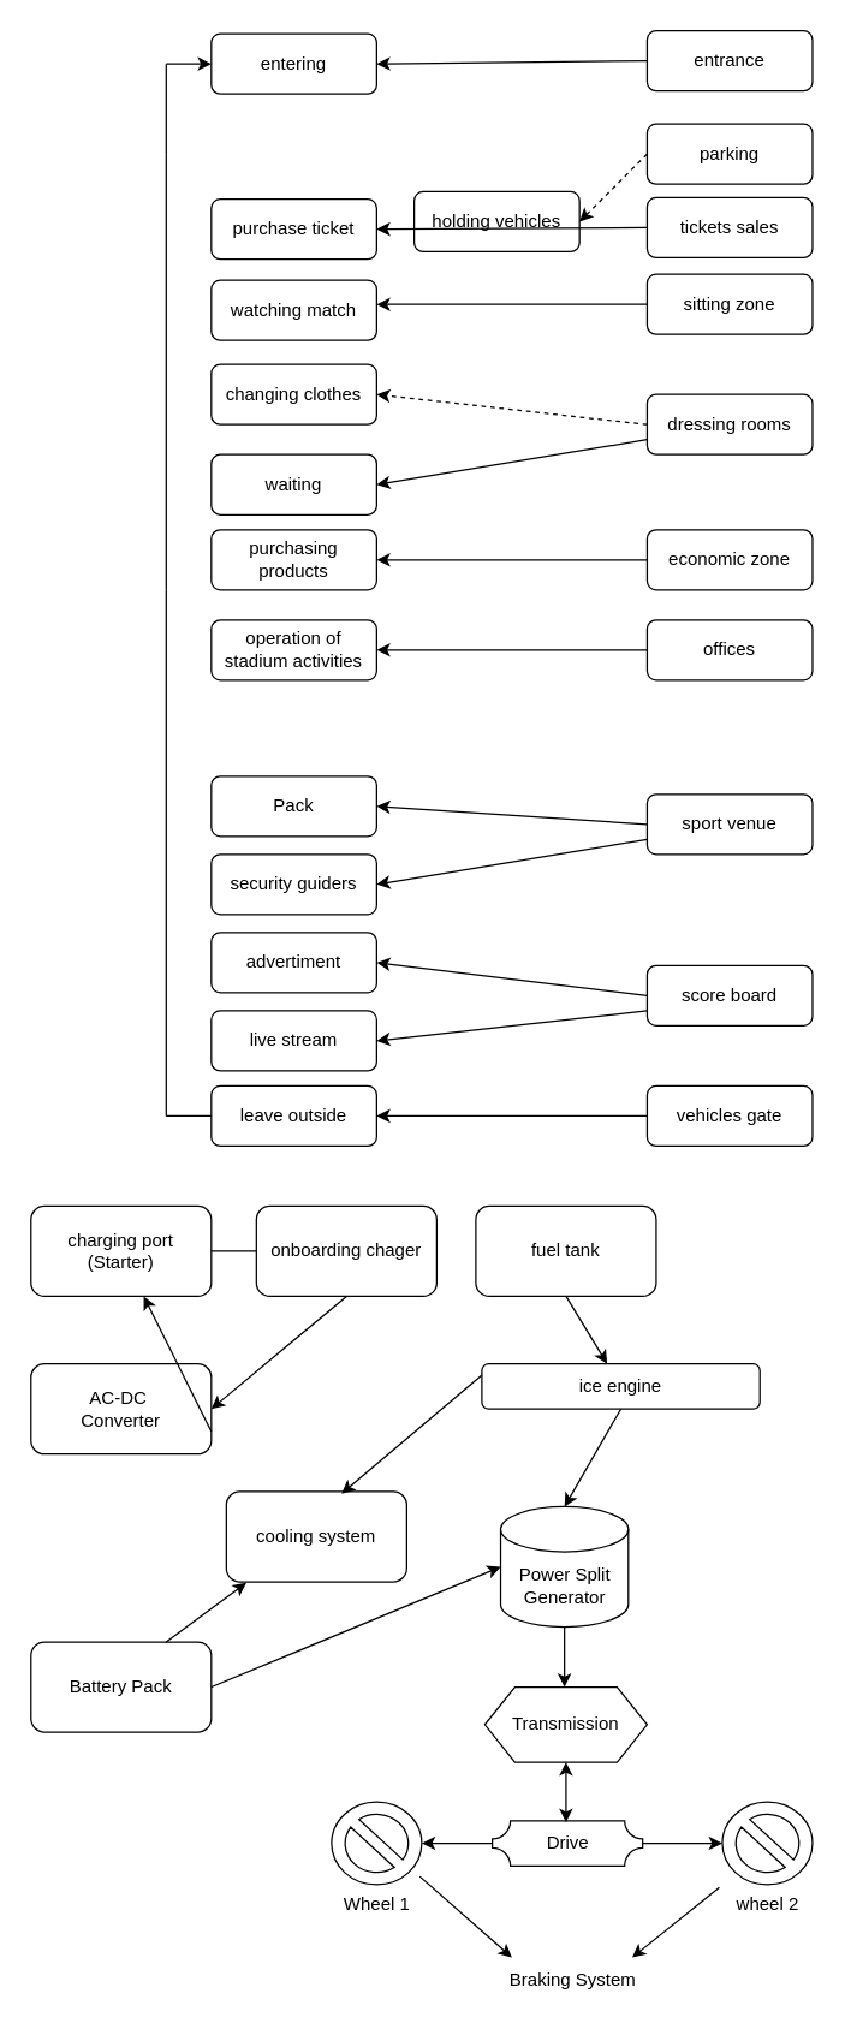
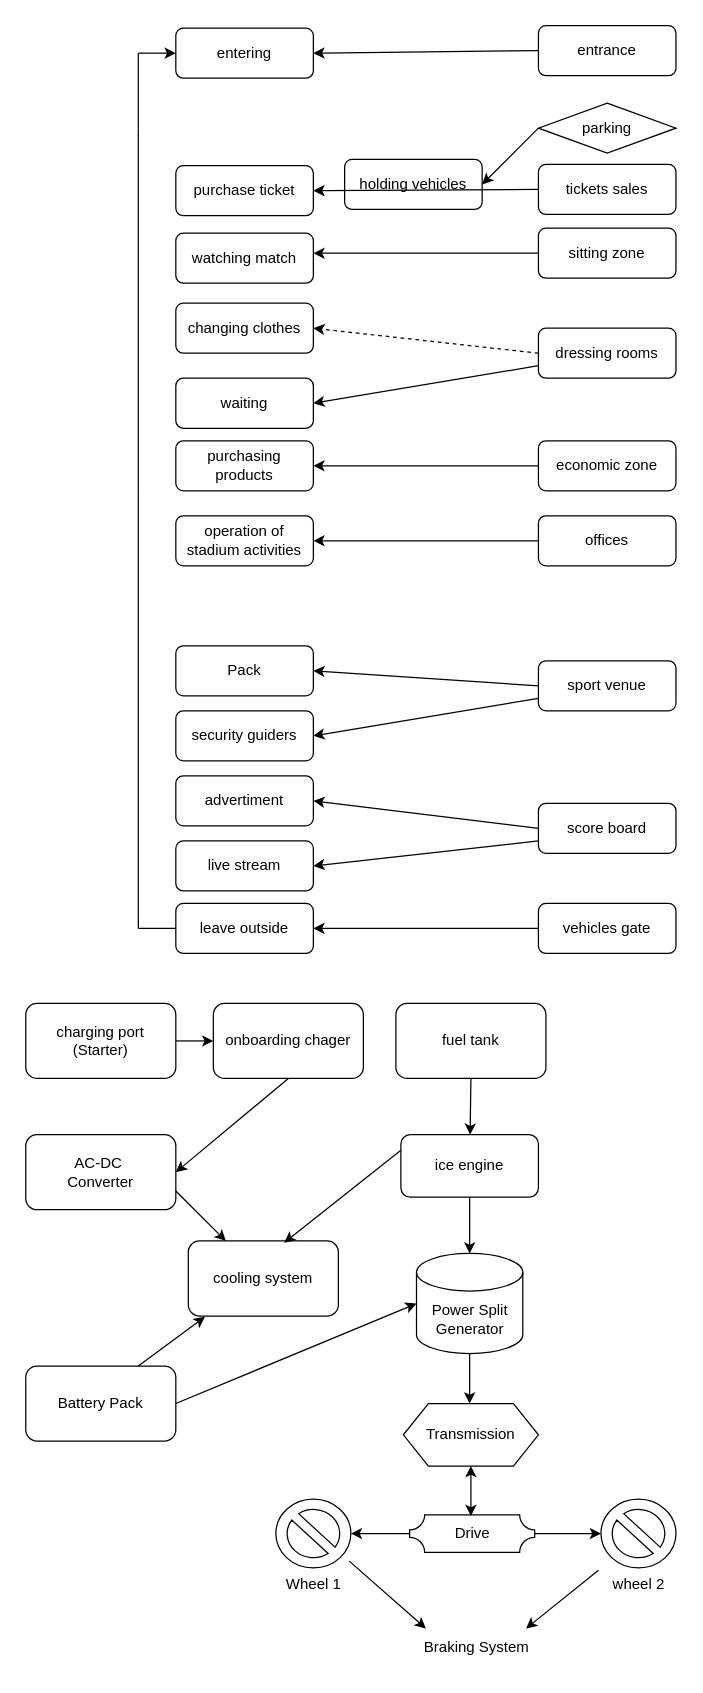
  <mxCell id="0" />
  <mxCell id="1" parent="0" />
  <mxCell id="2" value="entering" style="rounded=1;whiteSpace=wrap;html=1;" vertex="1" parent="1"><mxGeometry x="140" y="22" width="110" height="40" as="geometry" /></mxCell>
  <mxCell id="3" value="waiting" style="rounded=1;whiteSpace=wrap;html=1;" vertex="1" parent="1"><mxGeometry x="140" y="302" width="110" height="40" as="geometry" /></mxCell>
  <mxCell id="4" value="changing clothes" style="rounded=1;whiteSpace=wrap;html=1;" vertex="1" parent="1"><mxGeometry x="140" y="242" width="110" height="40" as="geometry" /></mxCell>
  <mxCell id="5" value="watching match" style="rounded=1;whiteSpace=wrap;html=1;" vertex="1" parent="1"><mxGeometry x="140" y="186" width="110" height="40" as="geometry" /></mxCell>
  <mxCell id="6" value="purchase ticket" style="rounded=1;whiteSpace=wrap;html=1;" vertex="1" parent="1"><mxGeometry x="140" y="132" width="110" height="40" as="geometry" /></mxCell>
  <mxCell id="7" value="holding vehicles" style="rounded=1;whiteSpace=wrap;html=1;" vertex="1" parent="1"><mxGeometry x="275" y="127" width="110" height="40" as="geometry" /></mxCell>
  <mxCell id="8" value="purchasing products" style="rounded=1;whiteSpace=wrap;html=1;" vertex="1" parent="1"><mxGeometry x="140" y="352" width="110" height="40" as="geometry" /></mxCell>
  <mxCell id="9" value="operation of stadium activities" style="rounded=1;whiteSpace=wrap;html=1;" vertex="1" parent="1"><mxGeometry x="140" y="412" width="110" height="40" as="geometry" /></mxCell>
  <mxCell id="10" value="Pack" style="rounded=1;whiteSpace=wrap;html=1;" vertex="1" parent="1"><mxGeometry x="140" y="516" width="110" height="40" as="geometry" /></mxCell>
  <mxCell id="11" value="security guiders" style="rounded=1;whiteSpace=wrap;html=1;" vertex="1" parent="1"><mxGeometry x="140" y="568" width="110" height="40" as="geometry" /></mxCell>
  <mxCell id="12" value="advertiment" style="rounded=1;whiteSpace=wrap;html=1;" vertex="1" parent="1"><mxGeometry x="140" y="620" width="110" height="40" as="geometry" /></mxCell>
  <mxCell id="13" value="live stream" style="rounded=1;whiteSpace=wrap;html=1;" vertex="1" parent="1"><mxGeometry x="140" y="672" width="110" height="40" as="geometry" /></mxCell>
  <mxCell id="14" value="leave outside" style="rounded=1;whiteSpace=wrap;html=1;" vertex="1" parent="1"><mxGeometry x="140" y="722" width="110" height="40" as="geometry" /></mxCell>
  <mxCell id="15" value="entrance" style="rounded=1;whiteSpace=wrap;html=1;" vertex="1" parent="1"><mxGeometry x="430" y="20" width="110" height="40" as="geometry" /></mxCell>
  <mxCell id="16" value="dressing rooms" style="rounded=1;whiteSpace=wrap;html=1;" vertex="1" parent="1"><mxGeometry x="430" y="262" width="110" height="40" as="geometry" /></mxCell>
  <mxCell id="17" value="sitting zone" style="rounded=1;whiteSpace=wrap;html=1;" vertex="1" parent="1"><mxGeometry x="430" y="182" width="110" height="40" as="geometry" /></mxCell>
  <mxCell id="18" value="tickets sales" style="rounded=1;whiteSpace=wrap;html=1;" vertex="1" parent="1"><mxGeometry x="430" y="131" width="110" height="40" as="geometry" /></mxCell>
- <mxCell id="19" value="parking" style="rounded=1;whiteSpace=wrap;html=1;" vertex="1" parent="1"><mxGeometry x="430" y="82" width="110" height="40" as="geometry" /></mxCell>
+ <mxCell id="19" value="parking" style="rhombus;whiteSpace=wrap;html=1;" vertex="1" parent="1"><mxGeometry x="430" y="82" width="110" height="40" as="geometry" /></mxCell>
  <mxCell id="20" value="score board" style="rounded=1;whiteSpace=wrap;html=1;" vertex="1" parent="1"><mxGeometry x="430" y="642" width="110" height="40" as="geometry" /></mxCell>
  <mxCell id="21" value="sport venue" style="rounded=1;whiteSpace=wrap;html=1;" vertex="1" parent="1"><mxGeometry x="430" y="528" width="110" height="40" as="geometry" /></mxCell>
  <mxCell id="22" value="offices" style="rounded=1;whiteSpace=wrap;html=1;" vertex="1" parent="1"><mxGeometry x="430" y="412" width="110" height="40" as="geometry" /></mxCell>
  <mxCell id="23" value="economic zone" style="rounded=1;whiteSpace=wrap;html=1;" vertex="1" parent="1"><mxGeometry x="430" y="352" width="110" height="40" as="geometry" /></mxCell>
  <mxCell id="24" value="vehicles gate" style="rounded=1;whiteSpace=wrap;html=1;" vertex="1" parent="1"><mxGeometry x="430" y="722" width="110" height="40" as="geometry" /></mxCell>
  <mxCell id="25" value="" style="endArrow=classic;html=1;rounded=0;exitX=0;exitY=0.5;exitDx=0;exitDy=0;entryX=1;entryY=0.5;entryDx=0;entryDy=0;" edge="1" parent="1" source="24" target="14"><mxGeometry width="50" height="50" relative="1" as="geometry"><mxPoint x="480" y="632" as="sourcePoint" /><mxPoint x="530" y="582" as="targetPoint" /></mxGeometry></mxCell>
  <mxCell id="26" value="" style="endArrow=classic;html=1;rounded=0;exitX=0;exitY=0.75;exitDx=0;exitDy=0;entryX=1;entryY=0.5;entryDx=0;entryDy=0;" edge="1" parent="1" source="20" target="13"><mxGeometry width="50" height="50" relative="1" as="geometry"><mxPoint x="430" y="662" as="sourcePoint" /><mxPoint x="480" y="612" as="targetPoint" /></mxGeometry></mxCell>
  <mxCell id="27" value="" style="endArrow=classic;html=1;rounded=0;exitX=0;exitY=0.5;exitDx=0;exitDy=0;entryX=1;entryY=0.5;entryDx=0;entryDy=0;" edge="1" parent="1" source="20" target="12"><mxGeometry width="50" height="50" relative="1" as="geometry"><mxPoint x="340" y="652" as="sourcePoint" /><mxPoint x="390" y="602" as="targetPoint" /></mxGeometry></mxCell>
  <mxCell id="28" value="" style="endArrow=classic;html=1;rounded=0;exitX=0;exitY=0.75;exitDx=0;exitDy=0;entryX=1;entryY=0.5;entryDx=0;entryDy=0;" edge="1" parent="1" source="21" target="11"><mxGeometry width="50" height="50" relative="1" as="geometry"><mxPoint x="370" y="552" as="sourcePoint" /><mxPoint x="420" y="502" as="targetPoint" /></mxGeometry></mxCell>
  <mxCell id="29" value="" style="endArrow=classic;html=1;rounded=0;exitX=0;exitY=0.5;exitDx=0;exitDy=0;entryX=1;entryY=0.5;entryDx=0;entryDy=0;" edge="1" parent="1" source="21" target="10"><mxGeometry width="50" height="50" relative="1" as="geometry"><mxPoint x="290" y="532" as="sourcePoint" /><mxPoint x="340" y="482" as="targetPoint" /></mxGeometry></mxCell>
  <mxCell id="30" value="" style="endArrow=classic;html=1;rounded=0;exitX=0;exitY=0.5;exitDx=0;exitDy=0;entryX=1;entryY=0.5;entryDx=0;entryDy=0;" edge="1" parent="1" source="22" target="9"><mxGeometry width="50" height="50" relative="1" as="geometry"><mxPoint x="390" y="442" as="sourcePoint" /><mxPoint x="440" y="392" as="targetPoint" /></mxGeometry></mxCell>
  <mxCell id="31" value="" style="endArrow=classic;html=1;rounded=0;exitX=0;exitY=0.5;exitDx=0;exitDy=0;entryX=1;entryY=0.5;entryDx=0;entryDy=0;" edge="1" parent="1" source="23" target="8"><mxGeometry width="50" height="50" relative="1" as="geometry"><mxPoint x="380" y="352" as="sourcePoint" /><mxPoint x="430" y="302" as="targetPoint" /></mxGeometry></mxCell>
  <mxCell id="32" value="" style="endArrow=classic;html=1;rounded=0;exitX=0;exitY=0.75;exitDx=0;exitDy=0;entryX=1;entryY=0.5;entryDx=0;entryDy=0;" edge="1" parent="1" source="16" target="3"><mxGeometry width="50" height="50" relative="1" as="geometry"><mxPoint x="330" y="282" as="sourcePoint" /><mxPoint x="380" y="232" as="targetPoint" /></mxGeometry></mxCell>
  <mxCell id="33" value="" style="endArrow=classic;html=1;rounded=0;exitX=0;exitY=0.5;exitDx=0;exitDy=0;entryX=1;entryY=0.5;entryDx=0;entryDy=0;dashed=1;" edge="1" parent="1" source="16" target="4"><mxGeometry width="50" height="50" relative="1" as="geometry"><mxPoint x="330" y="262" as="sourcePoint" /><mxPoint x="380" y="212" as="targetPoint" /></mxGeometry></mxCell>
  <mxCell id="34" value="" style="endArrow=classic;html=1;rounded=0;exitX=0;exitY=0.5;exitDx=0;exitDy=0;entryX=1;entryY=0.5;entryDx=0;entryDy=0;" edge="1" parent="1" source="15" target="2"><mxGeometry width="50" height="50" relative="1" as="geometry"><mxPoint x="300" y="22" as="sourcePoint" /><mxPoint x="350" as="targetPoint" y="-28" /></mxGeometry></mxCell>
- <mxCell id="35" value="" style="endArrow=classic;html=1;rounded=0;exitX=0;exitY=0.5;exitDx=0;exitDy=0;entryX=1;entryY=0.5;entryDx=0;entryDy=0;dashed=1;" edge="1" parent="1" source="19" target="7"><mxGeometry width="50" height="50" relative="1" as="geometry"><mxPoint x="300" y="102" as="sourcePoint" /><mxPoint x="350" y="52" as="targetPoint" /></mxGeometry></mxCell>
+ <mxCell id="35" value="" style="endArrow=classic;html=1;rounded=0;exitX=0;exitY=0.5;exitDx=0;exitDy=0;entryX=1;entryY=0.5;entryDx=0;entryDy=0;" edge="1" parent="1" source="19" target="7"><mxGeometry width="50" height="50" relative="1" as="geometry"><mxPoint x="300" y="102" as="sourcePoint" /><mxPoint x="350" y="52" as="targetPoint" /></mxGeometry></mxCell>
  <mxCell id="36" value="" style="endArrow=classic;html=1;rounded=0;exitX=0;exitY=0.5;exitDx=0;exitDy=0;entryX=1;entryY=0.5;entryDx=0;entryDy=0;" edge="1" parent="1" source="18" target="6"><mxGeometry width="50" height="50" relative="1" as="geometry"><mxPoint x="290" y="192" as="sourcePoint" /><mxPoint x="340" y="142" as="targetPoint" /></mxGeometry></mxCell>
  <mxCell id="37" value="" style="endArrow=classic;html=1;rounded=0;exitX=0;exitY=0.5;exitDx=0;exitDy=0;" edge="1" parent="1" source="17"><mxGeometry width="50" height="50" relative="1" as="geometry"><mxPoint x="320" y="232" as="sourcePoint" /><mxPoint x="250" y="202" as="targetPoint" /></mxGeometry></mxCell>
  <mxCell id="38" value="" style="endArrow=none;html=1;rounded=0;" edge="1" parent="1"><mxGeometry width="50" height="50" relative="1" as="geometry"><mxPoint x="110" y="742" as="sourcePoint" /><mxPoint x="140" y="742" as="targetPoint" /></mxGeometry></mxCell>
  <mxCell id="39" value="" style="endArrow=none;html=1;rounded=0;" edge="1" parent="1"><mxGeometry width="50" height="50" relative="1" as="geometry"><mxPoint x="110" y="742" as="sourcePoint" /><mxPoint x="110" y="392" as="targetPoint" /></mxGeometry></mxCell>
  <mxCell id="40" value="" style="endArrow=none;html=1;rounded=0;" edge="1" parent="1"><mxGeometry width="50" height="50" relative="1" as="geometry"><mxPoint x="110" y="392" as="sourcePoint" /><mxPoint x="110" y="102" as="targetPoint" /></mxGeometry></mxCell>
  <mxCell id="41" value="" style="endArrow=none;html=1;rounded=0;" edge="1" parent="1"><mxGeometry width="50" height="50" relative="1" as="geometry"><mxPoint x="110" y="102" as="sourcePoint" /><mxPoint x="110" y="42" as="targetPoint" /></mxGeometry></mxCell>
  <mxCell id="42" value="" style="endArrow=classic;html=1;rounded=0;entryX=0;entryY=0.5;entryDx=0;entryDy=0;" edge="1" parent="1" target="2"><mxGeometry width="50" height="50" relative="1" as="geometry"><mxPoint x="110" y="42" as="sourcePoint" /><mxPoint x="50" y="2" as="targetPoint" /></mxGeometry></mxCell>
  <mxCell id="43" value="charging port&lt;div&gt;(Starter)&lt;/div&gt;" style="rounded=1;whiteSpace=wrap;html=1;" vertex="1" parent="1"><mxGeometry x="20" y="802" width="120" height="60" as="geometry" /></mxCell>
  <mxCell id="44" value="onboarding chager" style="rounded=1;whiteSpace=wrap;html=1;" vertex="1" parent="1"><mxGeometry x="170" y="802" width="120" height="60" as="geometry" /></mxCell>
- <mxCell id="45" value="ice engine" style="rounded=1;whiteSpace=wrap;html=1;" vertex="1" parent="1"><mxGeometry x="320" y="907" width="185" height="30" as="geometry" /></mxCell>
+ <mxCell id="45" value="ice engine" style="rounded=1;whiteSpace=wrap;html=1;" vertex="1" parent="1"><mxGeometry x="320" y="907" width="110" height="50" as="geometry" /></mxCell>
  <mxCell id="46" value="AC-DC&amp;nbsp;&lt;div&gt;Converter&lt;/div&gt;" style="rounded=1;whiteSpace=wrap;html=1;" vertex="1" parent="1"><mxGeometry x="20" y="907" width="120" height="60" as="geometry" /></mxCell>
  <mxCell id="47" value="cooling system" style="rounded=1;whiteSpace=wrap;html=1;" vertex="1" parent="1"><mxGeometry x="150" y="992" width="120" height="60" as="geometry" /></mxCell>
  <mxCell id="48" value="" style="verticalLabelPosition=bottom;verticalAlign=top;html=1;shape=mxgraph.basic.plaque;dx=6;whiteSpace=wrap;" vertex="1" parent="1"><mxGeometry x="327" y="1211" width="100" height="30" as="geometry" /></mxCell>
  <mxCell id="49" value="Drive" style="text;html=1;align=center;verticalAlign=middle;resizable=0;points=[];autosize=1;strokeColor=none;fillColor=none;" vertex="1" parent="1"><mxGeometry x="352" y="1211" width="50" height="30" as="geometry" /></mxCell>
  <mxCell id="50" value="" style="verticalLabelPosition=bottom;verticalAlign=top;html=1;shape=mxgraph.basic.no_symbol" vertex="1" parent="1"><mxGeometry x="220" y="1198.5" width="60" height="55" as="geometry" /></mxCell>
  <mxCell id="51" value="" style="verticalLabelPosition=bottom;verticalAlign=top;html=1;shape=mxgraph.basic.no_symbol" vertex="1" parent="1"><mxGeometry x="480" y="1198.5" width="60" height="55" as="geometry" /></mxCell>
  <mxCell id="52" value="fuel tank" style="rounded=1;whiteSpace=wrap;html=1;" vertex="1" parent="1"><mxGeometry x="316" y="802" width="120" height="60" as="geometry" /></mxCell>
  <mxCell id="53" value="" style="endArrow=classic;html=1;rounded=0;exitX=0.5;exitY=1;exitDx=0;exitDy=0;" edge="1" parent="1" source="45"><mxGeometry width="50" height="50" relative="1" as="geometry"><mxPoint x="60" y="962" as="sourcePoint" /><mxPoint x="375" y="1002" as="targetPoint" /></mxGeometry></mxCell>
- <mxCell id="54" value="" style="endArrow=none;html=1;rounded=0;exitX=1;exitY=0.5;exitDx=0;exitDy=0;entryX=0;entryY=0.5;entryDx=0;entryDy=0;" edge="1" parent="1" source="43" target="44"><mxGeometry width="50" height="50" relative="1" as="geometry"><mxPoint x="140" y="842" as="sourcePoint" /><mxPoint x="190" y="792" as="targetPoint" /></mxGeometry></mxCell>
+ <mxCell id="54" value="" style="endArrow=classic;html=1;rounded=0;exitX=1;exitY=0.5;exitDx=0;exitDy=0;entryX=0;entryY=0.5;entryDx=0;entryDy=0;" edge="1" parent="1" source="43" target="44"><mxGeometry width="50" height="50" relative="1" as="geometry"><mxPoint x="140" y="842" as="sourcePoint" /><mxPoint x="190" y="792" as="targetPoint" /></mxGeometry></mxCell>
  <mxCell id="55" value="" style="endArrow=classic;html=1;rounded=0;exitX=0.5;exitY=1;exitDx=0;exitDy=0;entryX=1;entryY=0.5;entryDx=0;entryDy=0;" edge="1" parent="1" source="44" target="46"><mxGeometry width="50" height="50" relative="1" as="geometry"><mxPoint x="350" y="842" as="sourcePoint" /><mxPoint x="400" y="792" as="targetPoint" /></mxGeometry></mxCell>
- <mxCell id="56" value="" style="endArrow=classic;html=1;rounded=0;exitX=1;exitY=0.75;exitDx=0;exitDy=0;" edge="1" parent="1" source="46" target="43"><mxGeometry width="50" height="50" relative="1" as="geometry"><mxPoint x="80" y="1062" as="sourcePoint" /><mxPoint x="130" y="1012" as="targetPoint" /></mxGeometry></mxCell>
+ <mxCell id="56" value="" style="endArrow=classic;html=1;rounded=0;exitX=1;exitY=0.75;exitDx=0;exitDy=0;" edge="1" parent="1" source="46" target="47"><mxGeometry width="50" height="50" relative="1" as="geometry"><mxPoint x="80" y="1062" as="sourcePoint" /><mxPoint x="130" y="1012" as="targetPoint" /></mxGeometry></mxCell>
  <mxCell id="57" value="" style="endArrow=classic;html=1;rounded=0;exitX=0;exitY=0.25;exitDx=0;exitDy=0;entryX=0.639;entryY=0.022;entryDx=0;entryDy=0;entryPerimeter=0;" edge="1" parent="1" source="45" target="47"><mxGeometry width="50" height="50" relative="1" as="geometry"><mxPoint x="240" y="922" as="sourcePoint" /><mxPoint x="290" y="872" as="targetPoint" /></mxGeometry></mxCell>
  <mxCell id="58" value="Battery Pack" style="rounded=1;whiteSpace=wrap;html=1;" vertex="1" parent="1"><mxGeometry x="20" y="1092" width="120" height="60" as="geometry" /></mxCell>
  <mxCell id="59" value="" style="endArrow=classic;html=1;rounded=0;exitX=0.75;exitY=0;exitDx=0;exitDy=0;entryX=0.111;entryY=1.011;entryDx=0;entryDy=0;entryPerimeter=0;" edge="1" parent="1" source="58" target="47"><mxGeometry width="50" height="50" relative="1" as="geometry"><mxPoint x="40" y="1042" as="sourcePoint" /><mxPoint x="60" y="1022" as="targetPoint" /></mxGeometry></mxCell>
  <mxCell id="60" value="" style="endArrow=classic;html=1;rounded=0;entryX=0;entryY=0.5;entryDx=0;entryDy=0;exitX=1;exitY=0.5;exitDx=0;exitDy=0;entryPerimeter=0;" edge="1" parent="1" source="58" target="64"><mxGeometry width="50" height="50" relative="1" as="geometry"><mxPoint x="20" y="1062" as="sourcePoint" /><mxPoint x="337.574" y="1070.284" as="targetPoint" /></mxGeometry></mxCell>
  <mxCell id="61" value="" style="endArrow=classic;startArrow=classic;html=1;rounded=0;entryX=0.5;entryY=1;entryDx=0;entryDy=0;" edge="1" parent="1" target="65"><mxGeometry width="50" height="50" relative="1" as="geometry"><mxPoint x="376" y="1212" as="sourcePoint" /><mxPoint x="390" y="1204" as="targetPoint" /></mxGeometry></mxCell>
  <mxCell id="62" value="" style="endArrow=classic;html=1;rounded=0;exitX=1;exitY=0.5;exitDx=0;exitDy=0;exitPerimeter=0;entryX=0;entryY=0.5;entryDx=0;entryDy=0;entryPerimeter=0;" edge="1" parent="1" source="48" target="51"><mxGeometry width="50" height="50" relative="1" as="geometry"><mxPoint x="360" y="1202" as="sourcePoint" /><mxPoint x="410" y="1152" as="targetPoint" /></mxGeometry></mxCell>
  <mxCell id="63" value="" style="endArrow=classic;html=1;rounded=0;exitX=0;exitY=0.5;exitDx=0;exitDy=0;exitPerimeter=0;entryX=1;entryY=0.5;entryDx=0;entryDy=0;entryPerimeter=0;" edge="1" parent="1" source="48" target="50"><mxGeometry width="50" height="50" relative="1" as="geometry"><mxPoint x="70" y="1262" as="sourcePoint" /><mxPoint x="120" y="1212" as="targetPoint" /></mxGeometry></mxCell>
  <mxCell id="64" value="Power Split&lt;div&gt;Generator&lt;/div&gt;" style="shape=cylinder3;whiteSpace=wrap;html=1;boundedLbl=1;backgroundOutline=1;size=15;" vertex="1" parent="1"><mxGeometry x="332.5" y="1002" width="85" height="80" as="geometry" /></mxCell>
  <mxCell id="65" value="Transmission" style="shape=hexagon;perimeter=hexagonPerimeter2;whiteSpace=wrap;html=1;fixedSize=1;" vertex="1" parent="1"><mxGeometry x="322" y="1122" width="108" height="50" as="geometry" /></mxCell>
  <mxCell id="66" value="" style="endArrow=classic;html=1;rounded=0;exitX=0.5;exitY=1;exitDx=0;exitDy=0;exitPerimeter=0;" edge="1" parent="1" source="64"><mxGeometry width="50" height="50" relative="1" as="geometry"><mxPoint x="140" y="1232" as="sourcePoint" /><mxPoint x="375" y="1122" as="targetPoint" /></mxGeometry></mxCell>
  <mxCell id="67" value="Wheel 1" style="text;html=1;align=center;verticalAlign=middle;resizable=0;points=[];autosize=1;strokeColor=none;fillColor=none;" vertex="1" parent="1"><mxGeometry x="215" y="1252" width="70" height="30" as="geometry" /></mxCell>
  <mxCell id="68" value="wheel 2" style="text;html=1;align=center;verticalAlign=middle;resizable=0;points=[];autosize=1;strokeColor=none;fillColor=none;" vertex="1" parent="1"><mxGeometry x="480" y="1252" width="60" height="30" as="geometry" /></mxCell>
  <mxCell id="69" value="" style="endArrow=classic;html=1;rounded=0;exitX=0.91;exitY=-0.133;exitDx=0;exitDy=0;exitPerimeter=0;" edge="1" parent="1" source="67"><mxGeometry width="50" height="50" relative="1" as="geometry"><mxPoint x="360" y="1202" as="sourcePoint" /><mxPoint x="340" y="1302" as="targetPoint" /></mxGeometry></mxCell>
  <mxCell id="70" value="" style="endArrow=classic;html=1;rounded=0;exitX=-0.033;exitY=0.111;exitDx=0;exitDy=0;exitPerimeter=0;" edge="1" parent="1" source="68"><mxGeometry width="50" height="50" relative="1" as="geometry"><mxPoint x="410" y="1362" as="sourcePoint" /><mxPoint x="420" y="1302" as="targetPoint" /></mxGeometry></mxCell>
  <mxCell id="71" value="Braking System&amp;nbsp;" style="text;html=1;align=center;verticalAlign=middle;resizable=0;points=[];autosize=1;strokeColor=none;fillColor=none;" vertex="1" parent="1"><mxGeometry x="327" y="1302" width="110" height="30" as="geometry" /></mxCell>
  <mxCell id="72" value="" style="endArrow=classic;html=1;rounded=0;exitX=0.5;exitY=1;exitDx=0;exitDy=0;" edge="1" parent="1" source="52" target="45"><mxGeometry width="50" height="50" relative="1" as="geometry"><mxPoint x="460" y="892" as="sourcePoint" /><mxPoint x="510" y="842" as="targetPoint" /></mxGeometry></mxCell>
